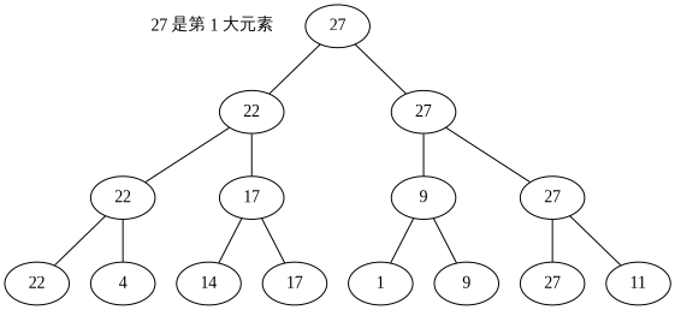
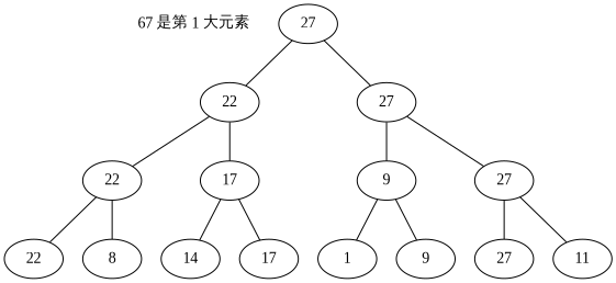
  graph {
    fontname="Liberation Serif"
    node [fontname="Liberation Serif"]
    edge [fontname="Liberation Serif"]
-   n1 [label="27 是第 1 大元素" shape=plaintext]
+   n1 [label="67 是第 1 大元素" shape=plaintext]
    n2 [label=27]
    n3 [label=22]
    n4 [label=27]
    n5 [label=22]
    n6 [label=17]
    n7 [label=9]
    n8 [label=27]
    n9 [label=22]
-   n10 [label=4]
+   n10 [label=8]
    n11 [label=14]
    n12 [label=17]
    n13 [label=1]
    n14 [label=9]
    n15 [label=27]
    n16 [label=11]
    n2 -- n3
    n2 -- n4
    n3 -- n5
    n3 -- n6
    n4 -- n7
    n4 -- n8
    n5 -- n9
    n5 -- n10
    n6 -- n11
    n6 -- n12
    n7 -- n13
    n7 -- n14
    n8 -- n15
    n8 -- n16
  }
